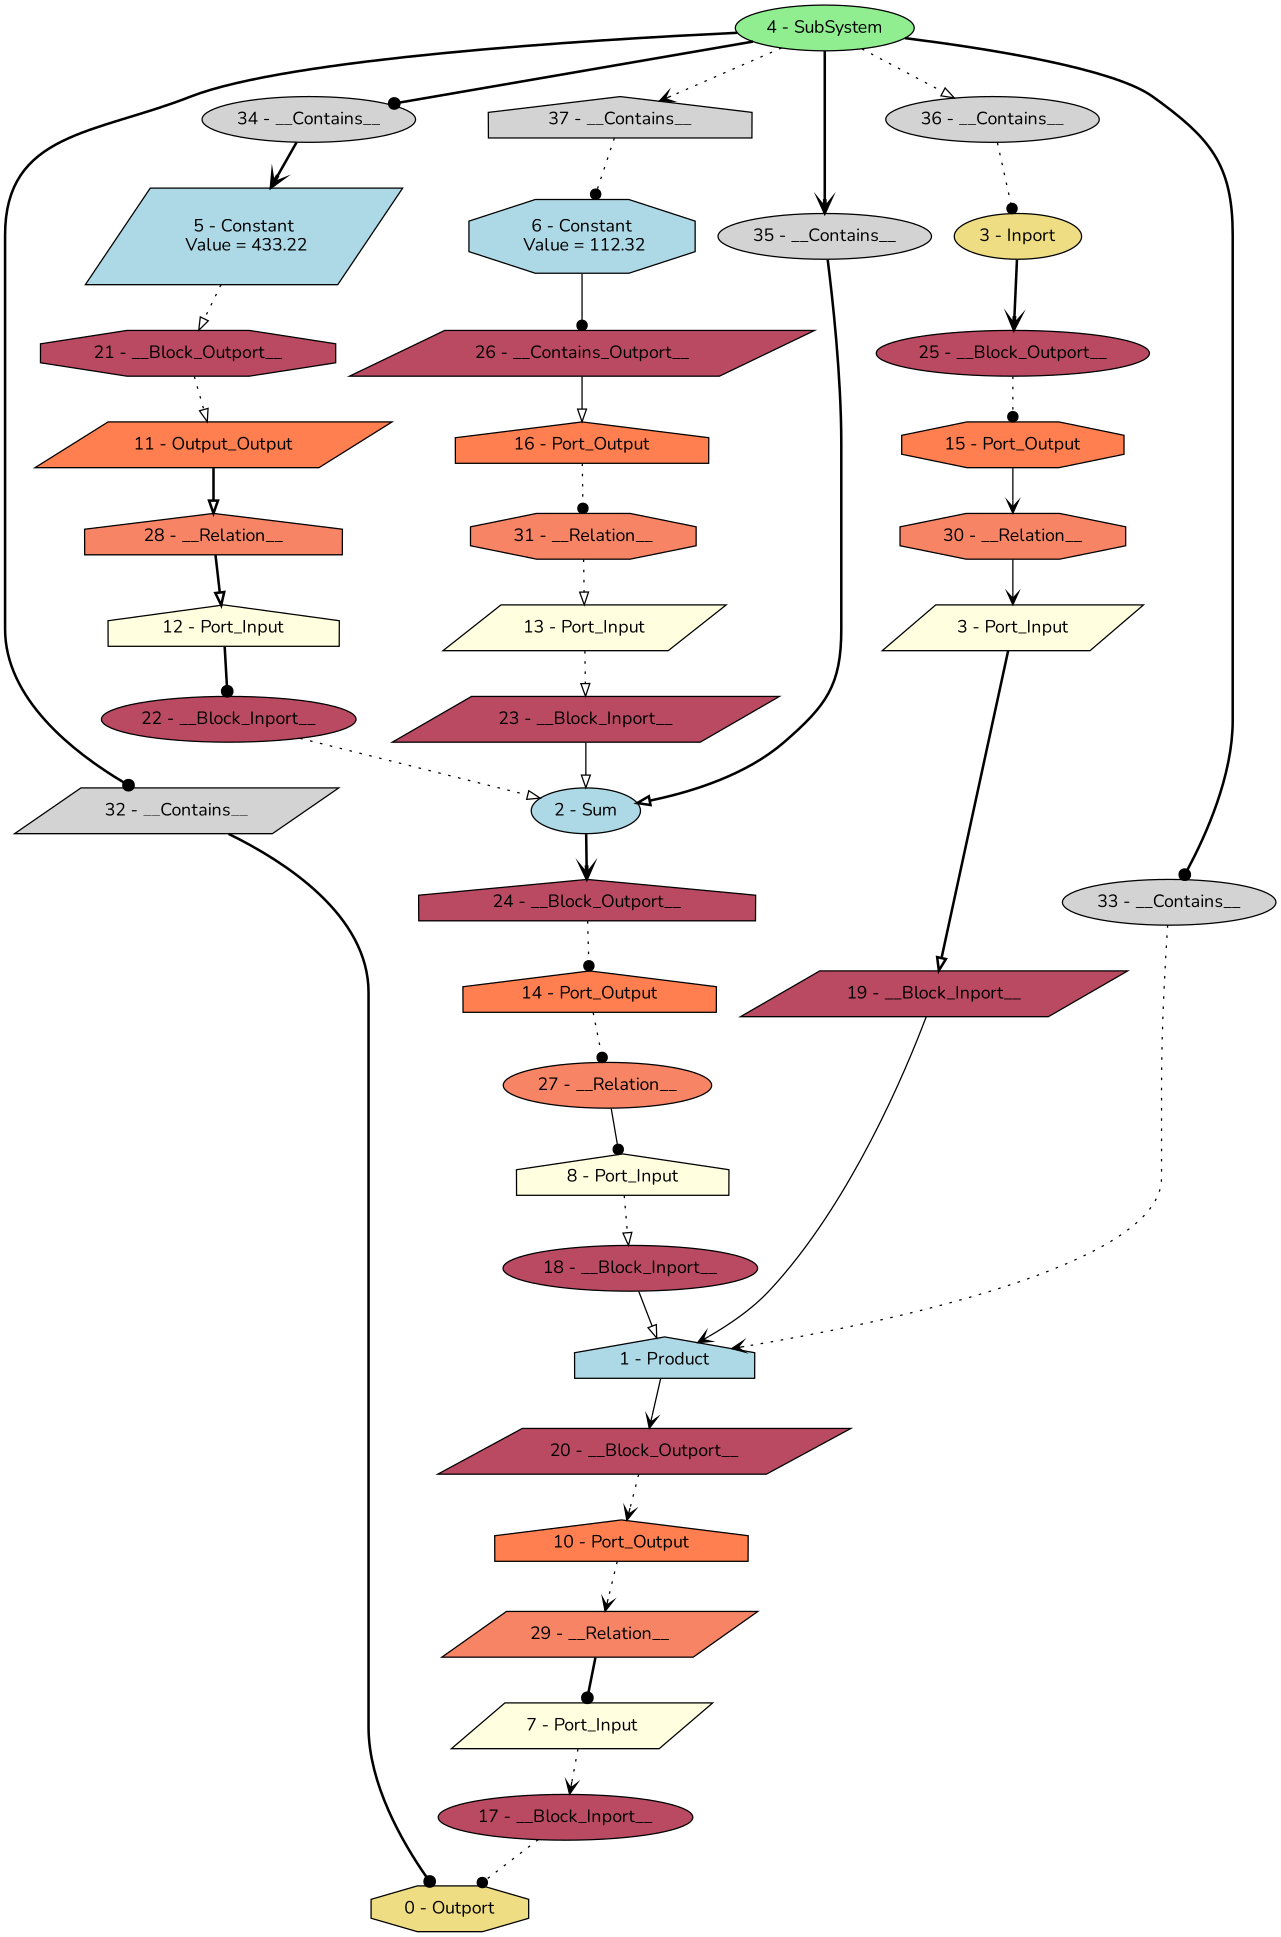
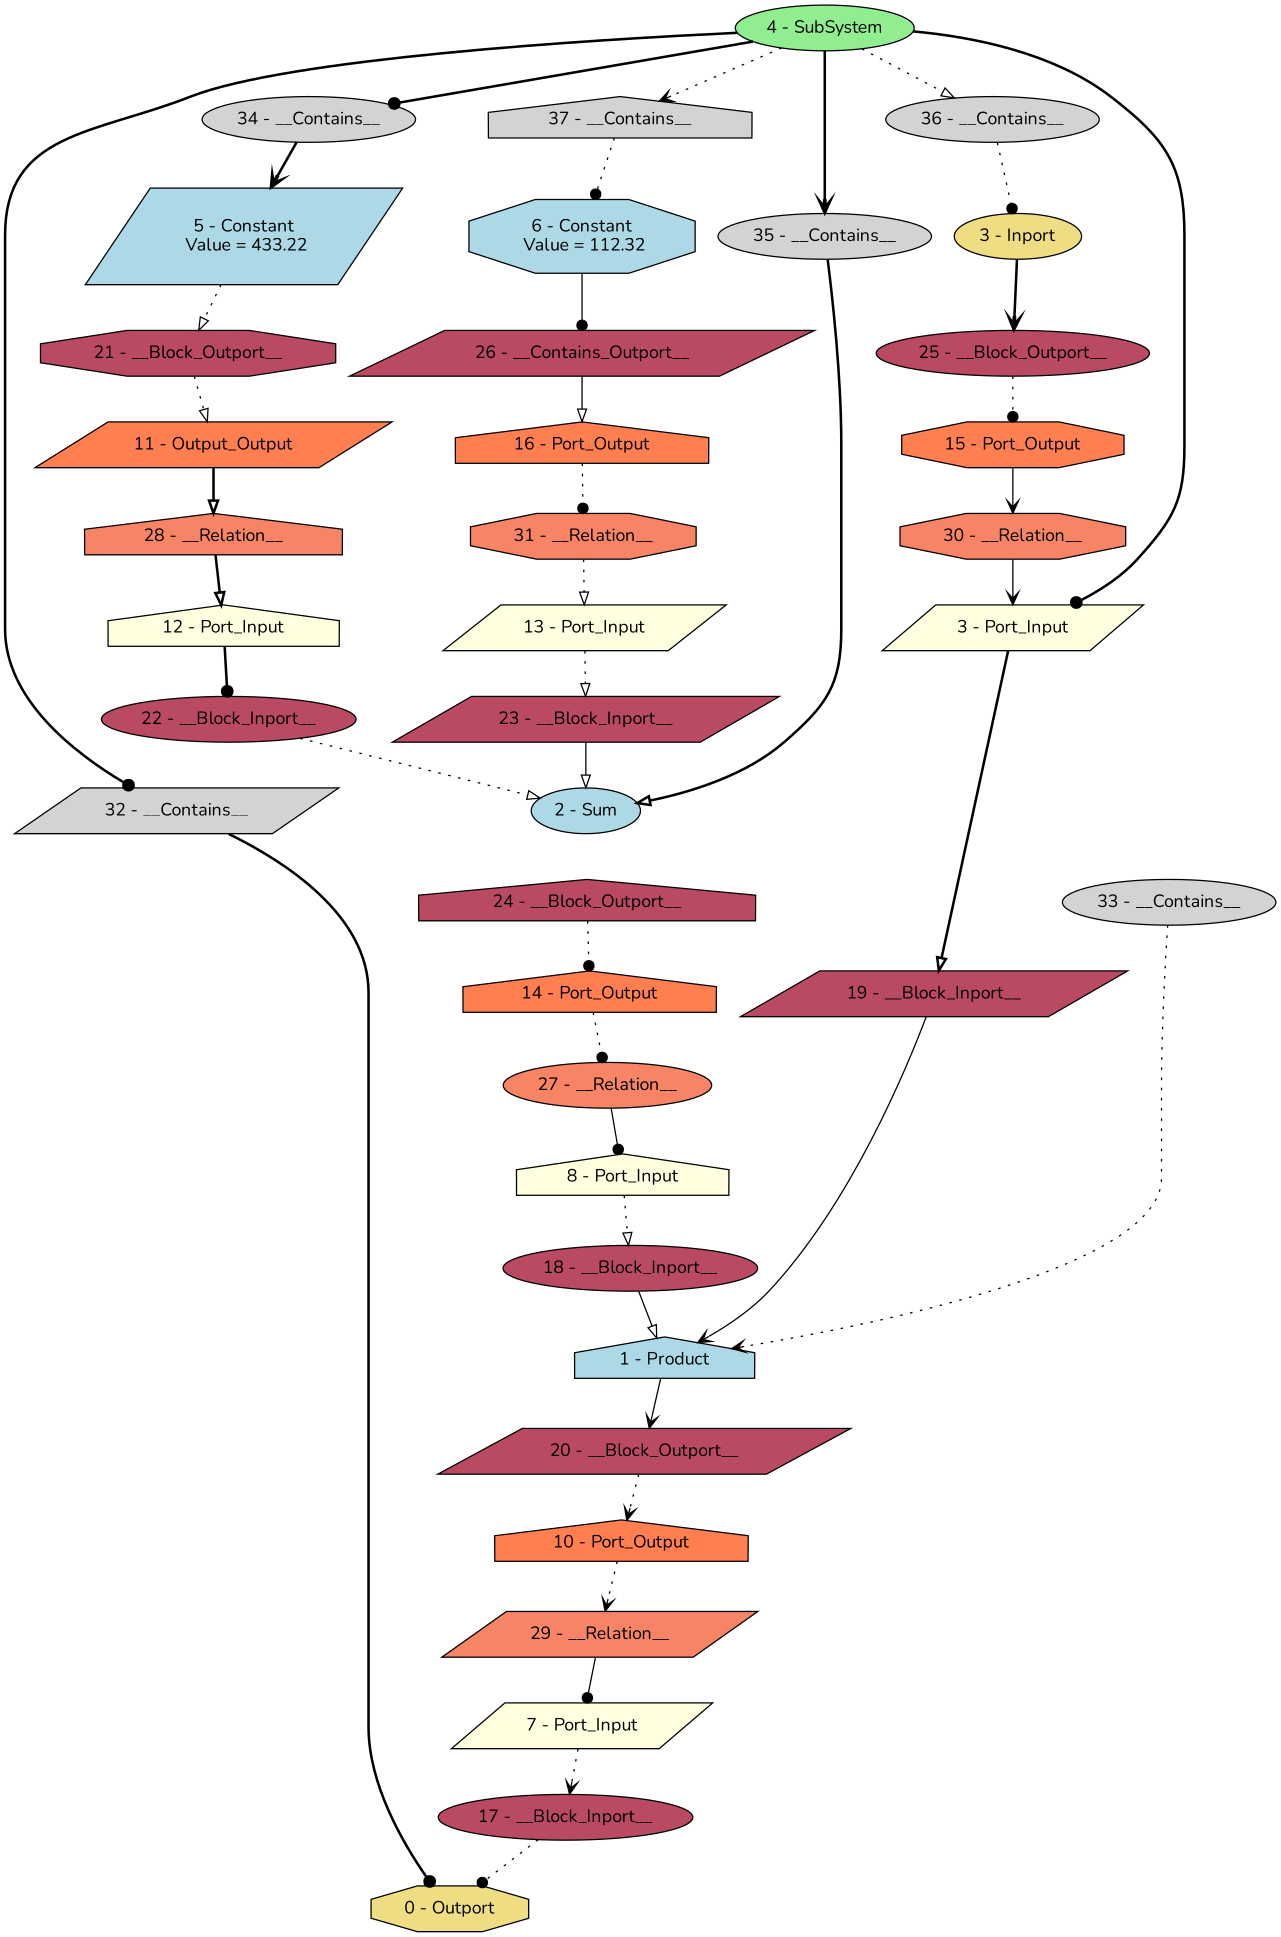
  digraph {
    fontname=Nunito
    node [fillcolor="#b94a62" fontname=Nunito shape=ellipse style=filled]
    edge [arrowhead=dot fontname=Nunito style=dotted]
    "0 - Outport" [fillcolor=lightgoldenrod shape=octagon]
    "1 - Product" [fillcolor=lightblue shape=house]
    "20 - __Block_Outport__" [shape=parallelogram]
    "10 - Port_Output" [fillcolor=coral shape=house]
    "2 - Sum" [fillcolor=lightblue]
    "24 - __Block_Outport__" [shape=house]
    "14 - Port_Output" [fillcolor=coral shape=house]
    "3 - Inport" [fillcolor=lightgoldenrod]
    "25 - __Block_Outport__"
    "15 - Port_Output" [fillcolor=coral shape=octagon]
    "4 - SubSystem" [fillcolor=lightgreen]
    "32 - __Contains__" [fillcolor=lightgray shape=parallelogram]
    "33 - __Contains__" [fillcolor=lightgray]
    "34 - __Contains__" [fillcolor=lightgray]
    "35 - __Contains__" [fillcolor=lightgray]
    "36 - __Contains__" [fillcolor=lightgray]
    "37 - __Contains__" [fillcolor=lightgray shape=house]
    "5 - Constant\n Value = 433.22" [fillcolor=lightblue shape=parallelogram]
    "6 - Constant\n Value = 112.32" [fillcolor=lightblue shape=octagon]
    "21 - __Block_Outport__" [shape=octagon]
    n21 [fillcolor=coral label="11 - Output_Output" shape=parallelogram]
    n22 [label="26 - __Contains_Outport__" shape=parallelogram]
    "16 - Port_Output" [fillcolor=coral shape=house]
    "7 - Port_Input" [fillcolor=lightyellow shape=parallelogram]
    "17 - __Block_Inport__"
    "8 - Port_Input" [fillcolor=lightyellow shape=house]
    "18 - __Block_Inport__"
    n28 [fillcolor=lightyellow label="3 - Port_Input" shape=parallelogram]
    "19 - __Block_Inport__" [shape=parallelogram]
    "29 - __Relation__" [fillcolor="#f78465" shape=parallelogram]
    "28 - __Relation__" [fillcolor="#f78465" shape=house]
    "12 - Port_Input" [fillcolor=lightyellow shape=house]
    "22 - __Block_Inport__"
    "13 - Port_Input" [fillcolor=lightyellow shape=parallelogram]
    "23 - __Block_Inport__" [shape=parallelogram]
    "27 - __Relation__" [fillcolor="#f78465"]
    "30 - __Relation__" [fillcolor="#f78465" shape=octagon]
    "31 - __Relation__" [fillcolor="#f78465" shape=octagon]
    "1 - Product" -> "20 - __Block_Outport__" [arrowhead=vee style=solid]
    "20 - __Block_Outport__" -> "10 - Port_Output" [arrowhead=vee]
    "10 - Port_Output" -> "29 - __Relation__" [arrowhead=vee]
-   "2 - Sum" -> "24 - __Block_Outport__" [arrowhead=vee style=bold]
    "24 - __Block_Outport__" -> "14 - Port_Output"
    "14 - Port_Output" -> "27 - __Relation__"
    "3 - Inport" -> "25 - __Block_Outport__" [arrowhead=vee style=bold]
    "25 - __Block_Outport__" -> "15 - Port_Output"
    "15 - Port_Output" -> "30 - __Relation__" [arrowhead=vee style=solid]
    "4 - SubSystem" -> "32 - __Contains__" [style=bold]
-   "4 - SubSystem" -> "33 - __Contains__" [style=bold]
+   "4 - SubSystem" -> n28 [style=bold]
    "4 - SubSystem" -> "34 - __Contains__" [style=bold]
    "4 - SubSystem" -> "35 - __Contains__" [arrowhead=vee style=bold]
    "4 - SubSystem" -> "36 - __Contains__" [arrowhead=onormal]
    "4 - SubSystem" -> "37 - __Contains__" [arrowhead=vee]
    "32 - __Contains__" -> "0 - Outport" [style=bold]
    "33 - __Contains__" -> "1 - Product" [arrowhead=vee]
    "34 - __Contains__" -> "5 - Constant\n Value = 433.22" [arrowhead=vee style=bold]
    "35 - __Contains__" -> "2 - Sum" [arrowhead=onormal style=bold]
    "36 - __Contains__" -> "3 - Inport"
    "37 - __Contains__" -> "6 - Constant\n Value = 112.32"
    "5 - Constant\n Value = 433.22" -> "21 - __Block_Outport__" [arrowhead=onormal]
    "6 - Constant\n Value = 112.32" -> n22 [style=solid]
    "21 - __Block_Outport__" -> n21 [arrowhead=onormal]
    n21 -> "28 - __Relation__" [arrowhead=onormal style=bold]
    n22 -> "16 - Port_Output" [arrowhead=onormal style=solid]
    "16 - Port_Output" -> "31 - __Relation__"
    "7 - Port_Input" -> "17 - __Block_Inport__" [arrowhead=vee]
    "17 - __Block_Inport__" -> "0 - Outport"
    "8 - Port_Input" -> "18 - __Block_Inport__" [arrowhead=onormal]
    "18 - __Block_Inport__" -> "1 - Product" [arrowhead=onormal style=solid]
    n28 -> "19 - __Block_Inport__" [arrowhead=onormal style=bold]
    "19 - __Block_Inport__" -> "1 - Product" [arrowhead=vee style=solid]
-   "29 - __Relation__" -> "7 - Port_Input" [style=bold]
+   "29 - __Relation__" -> "7 - Port_Input" [style=solid]
    "28 - __Relation__" -> "12 - Port_Input" [arrowhead=onormal style=bold]
    "12 - Port_Input" -> "22 - __Block_Inport__" [style=bold]
    "22 - __Block_Inport__" -> "2 - Sum" [arrowhead=onormal]
    "13 - Port_Input" -> "23 - __Block_Inport__" [arrowhead=onormal]
    "23 - __Block_Inport__" -> "2 - Sum" [arrowhead=onormal style=solid]
    "27 - __Relation__" -> "8 - Port_Input" [style=solid]
    "30 - __Relation__" -> n28 [arrowhead=vee style=solid]
    "31 - __Relation__" -> "13 - Port_Input" [arrowhead=onormal]
  }
